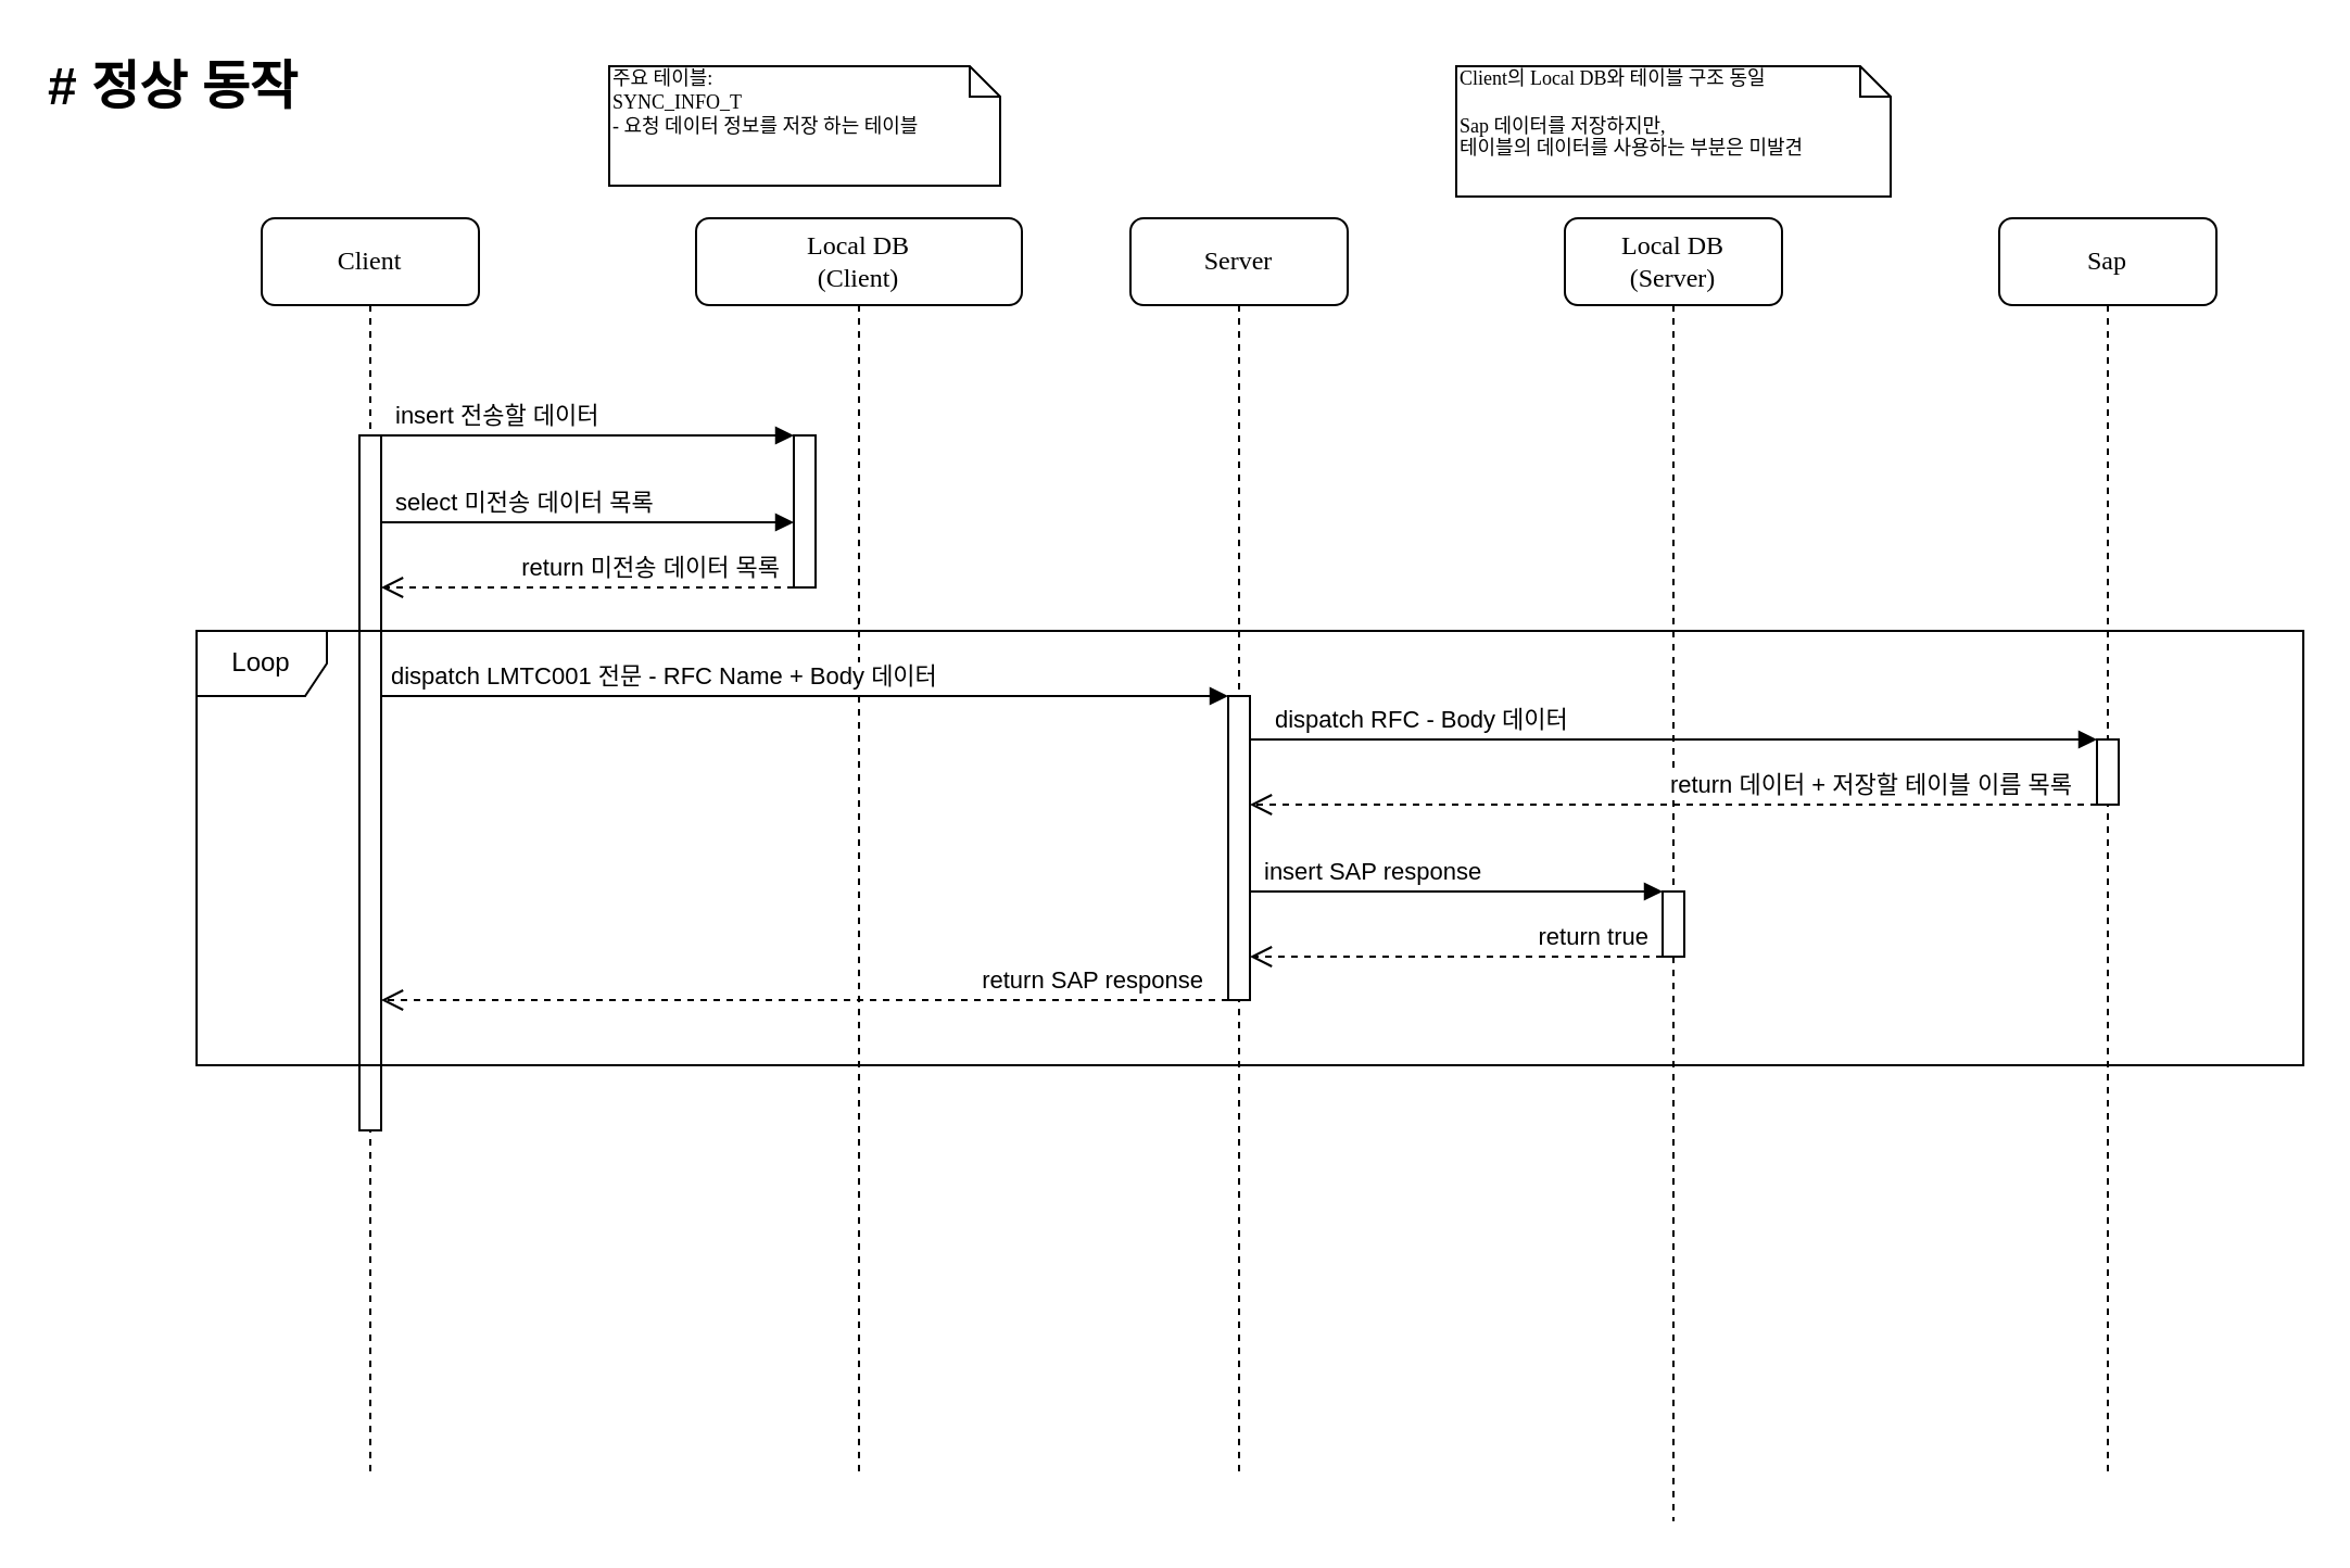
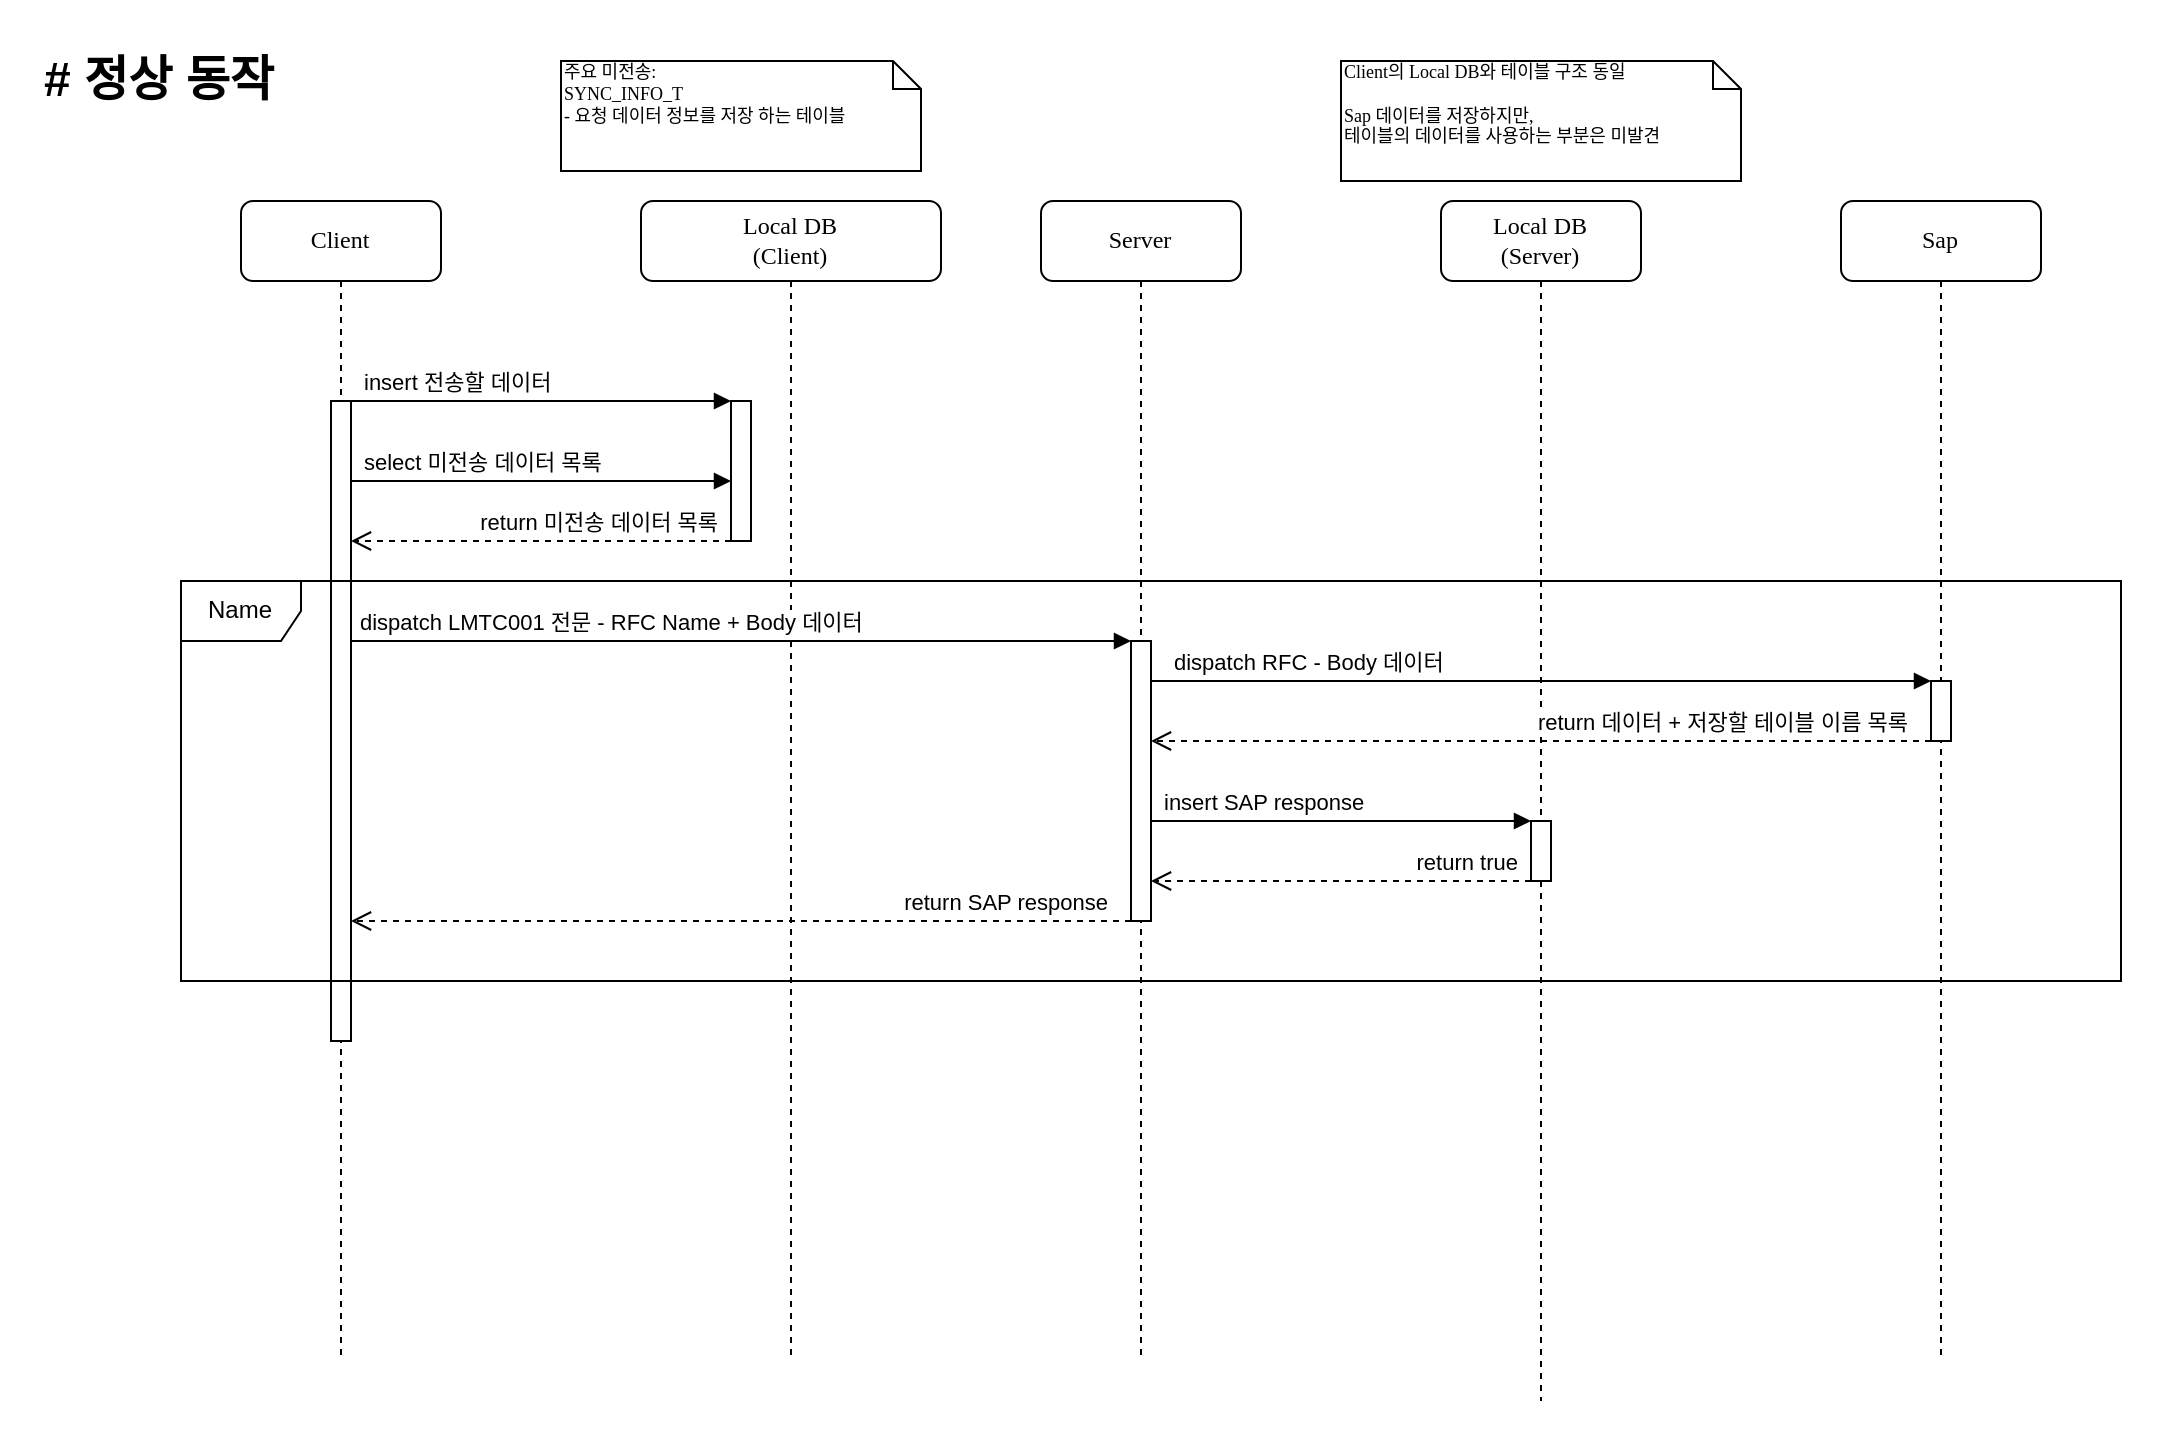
  <mxCell id="0" />
  <mxCell id="1" parent="0" />
  <mxCell id="2" value="Local DB&lt;br&gt;(Client)" style="shape=umlLifeline;perimeter=lifelinePerimeter;whiteSpace=wrap;html=1;container=1;collapsible=0;recursiveResize=0;outlineConnect=0;rounded=1;shadow=0;comic=0;labelBackgroundColor=none;strokeWidth=1;fontFamily=Verdana;fontSize=12;align=center;" parent="1" vertex="1"><mxGeometry x="320" y="100" width="150" height="580" as="geometry" /></mxCell>
  <mxCell id="3" value="" style="html=1;points=[];perimeter=orthogonalPerimeter;rounded=0;shadow=0;comic=0;labelBackgroundColor=none;strokeWidth=1;fontFamily=Verdana;fontSize=12;align=center;" parent="2" vertex="1"><mxGeometry x="45" y="100" width="10" height="70" as="geometry" /></mxCell>
  <mxCell id="4" value="Server" style="shape=umlLifeline;perimeter=lifelinePerimeter;whiteSpace=wrap;html=1;container=1;collapsible=0;recursiveResize=0;outlineConnect=0;rounded=1;shadow=0;comic=0;labelBackgroundColor=none;strokeWidth=1;fontFamily=Verdana;fontSize=12;align=center;" parent="1" vertex="1"><mxGeometry x="520" y="100" width="100" height="580" as="geometry" /></mxCell>
  <mxCell id="5" value="" style="html=1;points=[];perimeter=orthogonalPerimeter;rounded=0;shadow=0;comic=0;labelBackgroundColor=none;strokeWidth=1;fontFamily=Verdana;fontSize=12;align=center;" parent="4" vertex="1"><mxGeometry x="45" y="220" width="10" height="140" as="geometry" /></mxCell>
  <mxCell id="6" value="Local DB&lt;br style=&quot;border-color: var(--border-color);&quot;&gt;(Server)" style="shape=umlLifeline;perimeter=lifelinePerimeter;whiteSpace=wrap;html=1;container=1;collapsible=0;recursiveResize=0;outlineConnect=0;rounded=1;shadow=0;comic=0;labelBackgroundColor=none;strokeWidth=1;fontFamily=Verdana;fontSize=12;align=center;" parent="1" vertex="1"><mxGeometry x="720" y="100" width="100" height="600" as="geometry" /></mxCell>
  <mxCell id="7" value="" style="html=1;points=[];perimeter=orthogonalPerimeter;rounded=0;shadow=0;comic=0;labelBackgroundColor=none;strokeWidth=1;fontFamily=Verdana;fontSize=12;align=center;" parent="6" vertex="1"><mxGeometry x="45" y="310" width="10" height="30" as="geometry" /></mxCell>
  <mxCell id="8" value="Sap" style="shape=umlLifeline;perimeter=lifelinePerimeter;whiteSpace=wrap;html=1;container=1;collapsible=0;recursiveResize=0;outlineConnect=0;rounded=1;shadow=0;comic=0;labelBackgroundColor=none;strokeWidth=1;fontFamily=Verdana;fontSize=12;align=center;" parent="1" vertex="1"><mxGeometry x="920" y="100" width="100" height="580" as="geometry" /></mxCell>
  <mxCell id="9" value="" style="html=1;points=[];perimeter=orthogonalPerimeter;rounded=0;shadow=0;comic=0;labelBackgroundColor=none;strokeWidth=1;fontFamily=Verdana;fontSize=12;align=center;" parent="8" vertex="1"><mxGeometry x="45" y="240" width="10" height="30" as="geometry" /></mxCell>
  <mxCell id="10" value="Client" style="shape=umlLifeline;perimeter=lifelinePerimeter;whiteSpace=wrap;html=1;container=1;collapsible=0;recursiveResize=0;outlineConnect=0;rounded=1;shadow=0;comic=0;labelBackgroundColor=none;strokeWidth=1;fontFamily=Verdana;fontSize=12;align=center;" parent="1" vertex="1"><mxGeometry x="120" y="100" width="100" height="580" as="geometry" /></mxCell>
  <mxCell id="11" value="" style="html=1;points=[];perimeter=orthogonalPerimeter;rounded=0;shadow=0;comic=0;labelBackgroundColor=none;strokeWidth=1;fontFamily=Verdana;fontSize=12;align=center;" parent="10" vertex="1"><mxGeometry x="45" y="100" width="10" height="320" as="geometry" /></mxCell>
- <mxCell id="12" value="주요 테이블:&lt;br style=&quot;font-size: 9px;&quot;&gt;SYNC_INFO_T&lt;br&gt;- 요청 데이터 정보를 저장 하는 테이블" style="shape=note;whiteSpace=wrap;html=1;size=14;verticalAlign=top;align=left;spacingTop=-6;rounded=0;shadow=0;comic=0;labelBackgroundColor=none;strokeWidth=1;fontFamily=Verdana;fontSize=9;" parent="1" vertex="1"><mxGeometry x="280" y="30" width="180" height="55" as="geometry" /></mxCell>
+ <mxCell id="12" value="주요 미전송:&lt;br style=&quot;font-size: 9px;&quot;&gt;SYNC_INFO_T&lt;br&gt;- 요청 데이터 정보를 저장 하는 테이블" style="shape=note;whiteSpace=wrap;html=1;size=14;verticalAlign=top;align=left;spacingTop=-6;rounded=0;shadow=0;comic=0;labelBackgroundColor=none;strokeWidth=1;fontFamily=Verdana;fontSize=9;" parent="1" vertex="1"><mxGeometry x="280" y="30" width="180" height="55" as="geometry" /></mxCell>
  <mxCell id="13" value="Client의 Local DB와 테이블 구조 동일&lt;br&gt;&lt;br&gt;Sap 데이터를 저장하지만,&lt;br style=&quot;font-size: 9px;&quot;&gt;테이블의 데이터를 사용하는 부분은 미발견&lt;br style=&quot;font-size: 9px;&quot;&gt;" style="shape=note;whiteSpace=wrap;html=1;size=14;verticalAlign=top;align=left;spacingTop=-6;rounded=0;shadow=0;comic=0;labelBackgroundColor=none;strokeWidth=1;fontFamily=Verdana;fontSize=9;" parent="1" vertex="1"><mxGeometry x="670" y="30" width="200" height="60" as="geometry" /></mxCell>
  <mxCell id="14" value="# 정상 동작" style="text;html=1;strokeColor=none;fillColor=none;align=left;verticalAlign=middle;whiteSpace=wrap;rounded=0;fontStyle=1;fontSize=24;fontFamily=Helvetica;" vertex="1" parent="1"><mxGeometry width="280" height="40" as="geometry" x="20" y="20" /></mxCell>
  <mxCell id="15" value="insert 전송할 데이터" style="html=1;verticalAlign=bottom;endArrow=block;edgeStyle=elbowEdgeStyle;elbow=vertical;curved=0;rounded=0;align=left;" edge="1" parent="1" source="11" target="3"><mxGeometry x="-0.947" width="80" relative="1" as="geometry"><mxPoint x="520" y="340" as="sourcePoint" /><mxPoint x="340" y="328" as="targetPoint" /><Array as="points"><mxPoint x="320" y="200" /><mxPoint x="320" y="180" /></Array><mxPoint as="offset" /></mxGeometry></mxCell>
  <mxCell id="16" value="select 미전송 데이터 목록" style="html=1;verticalAlign=bottom;endArrow=block;edgeStyle=elbowEdgeStyle;elbow=vertical;curved=0;rounded=0;align=left;" edge="1" parent="1" source="11" target="3"><mxGeometry x="-0.947" width="80" relative="1" as="geometry"><mxPoint x="185" y="240" as="sourcePoint" /><mxPoint x="375" y="240" as="targetPoint" /><Array as="points"><mxPoint x="330" y="240" /><mxPoint x="330" y="220" /></Array><mxPoint as="offset" /></mxGeometry></mxCell>
  <mxCell id="17" value="return 미전송 데이터 목록" style="html=1;verticalAlign=bottom;endArrow=open;dashed=1;endSize=8;edgeStyle=elbowEdgeStyle;elbow=vertical;curved=0;rounded=0;align=right;" edge="1" parent="1" source="3" target="11"><mxGeometry x="-0.947" relative="1" as="geometry"><mxPoint x="290" y="269.58" as="sourcePoint" /><mxPoint x="210" y="269.58" as="targetPoint" /><Array as="points"><mxPoint x="220" y="270" /></Array><mxPoint as="offset" /></mxGeometry></mxCell>
  <mxCell id="18" value="dispatch LMTC001 전문 - RFC Name + Body 데이터" style="html=1;verticalAlign=bottom;endArrow=block;edgeStyle=elbowEdgeStyle;elbow=vertical;curved=0;rounded=0;align=left;" edge="1" parent="1" source="11" target="5"><mxGeometry x="-0.983" width="80" relative="1" as="geometry"><mxPoint x="230" y="320" as="sourcePoint" /><mxPoint x="730" y="320" as="targetPoint" /><Array as="points"><mxPoint x="460" y="320" /><mxPoint x="335" y="299.58" /></Array><mxPoint as="offset" /></mxGeometry></mxCell>
  <mxCell id="19" value="dispatch RFC - Body 데이터" style="html=1;verticalAlign=bottom;endArrow=block;edgeStyle=elbowEdgeStyle;elbow=vertical;curved=0;rounded=0;align=left;" edge="1" parent="1" source="5" target="9"><mxGeometry x="-0.947" width="80" relative="1" as="geometry"><mxPoint x="780" y="340" as="sourcePoint" /><mxPoint x="950" y="340" as="targetPoint" /><Array as="points"><mxPoint x="910" y="340" /><mxPoint x="935" y="320" /></Array><mxPoint as="offset" /></mxGeometry></mxCell>
  <mxCell id="20" value="return 데이터 + 저장할 테이블 이름 목록" style="html=1;verticalAlign=bottom;endArrow=open;dashed=1;endSize=8;edgeStyle=elbowEdgeStyle;elbow=vertical;curved=0;rounded=0;align=right;" edge="1" parent="1" source="9" target="5"><mxGeometry x="-0.947" relative="1" as="geometry"><mxPoint x="970" y="370" as="sourcePoint" /><mxPoint x="780" y="370" as="targetPoint" /><Array as="points"><mxPoint x="825" y="370" /></Array><mxPoint as="offset" /></mxGeometry></mxCell>
  <mxCell id="21" value="insert SAP response" style="html=1;verticalAlign=bottom;endArrow=block;edgeStyle=elbowEdgeStyle;elbow=vertical;curved=0;rounded=0;align=left;" edge="1" parent="1" source="5" target="7"><mxGeometry x="-0.946" width="80" relative="1" as="geometry"><mxPoint x="585" y="410" as="sourcePoint" /><mxPoint x="760" y="410" as="targetPoint" /><Array as="points"><mxPoint x="730" y="410" /><mxPoint x="730" y="390" /></Array><mxPoint as="offset" /></mxGeometry></mxCell>
  <mxCell id="22" value="return true" style="html=1;verticalAlign=bottom;endArrow=open;dashed=1;endSize=8;edgeStyle=elbowEdgeStyle;elbow=vertical;curved=0;rounded=0;align=right;" edge="1" parent="1" source="7" target="5"><mxGeometry x="-0.947" relative="1" as="geometry"><mxPoint x="750" y="440" as="sourcePoint" /><mxPoint x="600" y="440" as="targetPoint" /><Array as="points"><mxPoint x="630" y="440" /></Array><mxPoint as="offset" /></mxGeometry></mxCell>
  <mxCell id="23" value="return SAP response" style="html=1;verticalAlign=bottom;endArrow=open;dashed=1;endSize=8;edgeStyle=elbowEdgeStyle;elbow=vertical;curved=0;rounded=0;align=right;" edge="1" parent="1" source="5" target="11"><mxGeometry x="-0.947" relative="1" as="geometry"><mxPoint x="530" y="460" as="sourcePoint" /><mxPoint x="340" y="460" as="targetPoint" /><Array as="points"><mxPoint x="240" y="460" /></Array><mxPoint as="offset" /></mxGeometry></mxCell>
- <mxCell id="24" value="Loop" style="shape=umlFrame;whiteSpace=wrap;html=1;pointerEvents=0;" vertex="1" parent="1"><mxGeometry x="90" y="290" width="970" height="200" as="geometry" /></mxCell>
+ <mxCell id="24" value="Name" style="shape=umlFrame;whiteSpace=wrap;html=1;pointerEvents=0;" vertex="1" parent="1"><mxGeometry x="90" y="290" width="970" height="200" as="geometry" /></mxCell>
